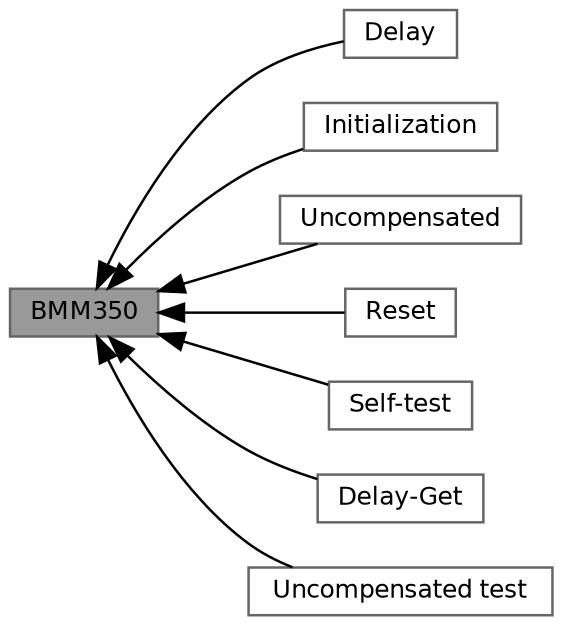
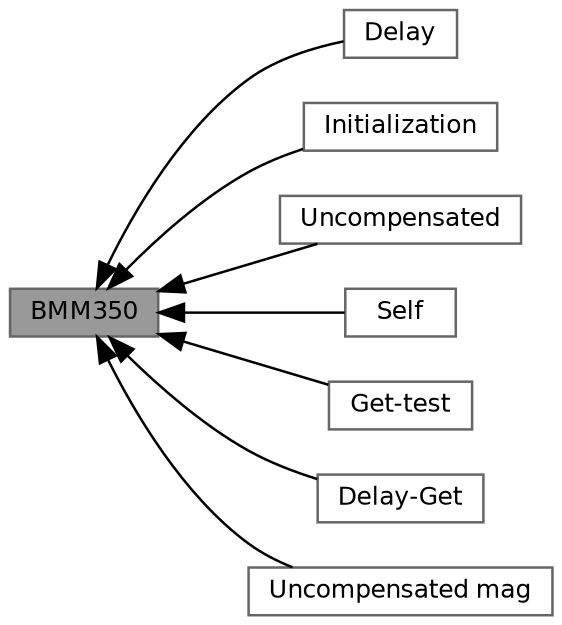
  digraph {
    rankdir=LR
    node [color=grey40 fillcolor=white fontname=Helvetica fontsize=10 shape=box style=filled]
    edge [dir=back fontname=Helvetica fontsize=10 labelfontname=Helvetica labelfontsize=10 shape=plaintext style=solid]
    n1 [color=gray40 fillcolor=grey60 fontcolor=black height=0.2 label=BMM350 width=0.4]
    n2 [height=0.2 label=Delay width=0.4]
    n3 [height=0.2 label=Initialization width=0.4]
    n4 [height=0.2 label=Uncompensated width=0.4]
-   n5 [height=0.2 label=Reset width=0.4]
-   n6 [height=0.2 label="Self-test" width=0.4]
+   n5 [height=0.2 label=Self width=0.4]
+   n6 [height=0.2 label="Get-test" width=0.4]
    n7 [height=0.2 label="Delay-Get" width=0.4]
-   n8 [height=0.2 label="Uncompensated test" width=0.4]
+   n8 [height=0.2 label="Uncompensated mag" width=0.4]
    n1 -> n2
    n1 -> n3
    n1 -> n4
    n1 -> n5
    n1 -> n6
    n1 -> n7
    n1 -> n8
  }
